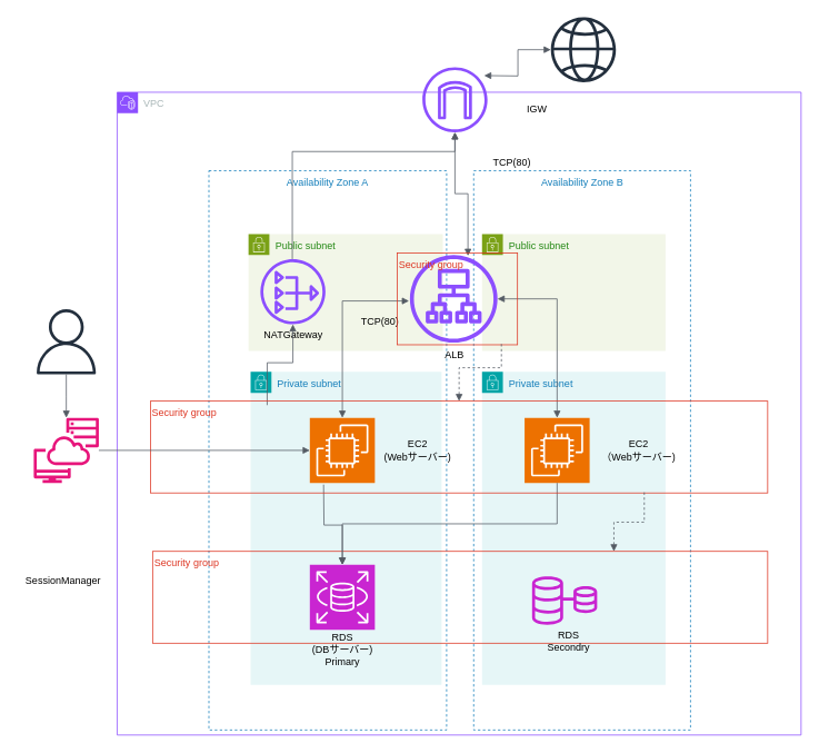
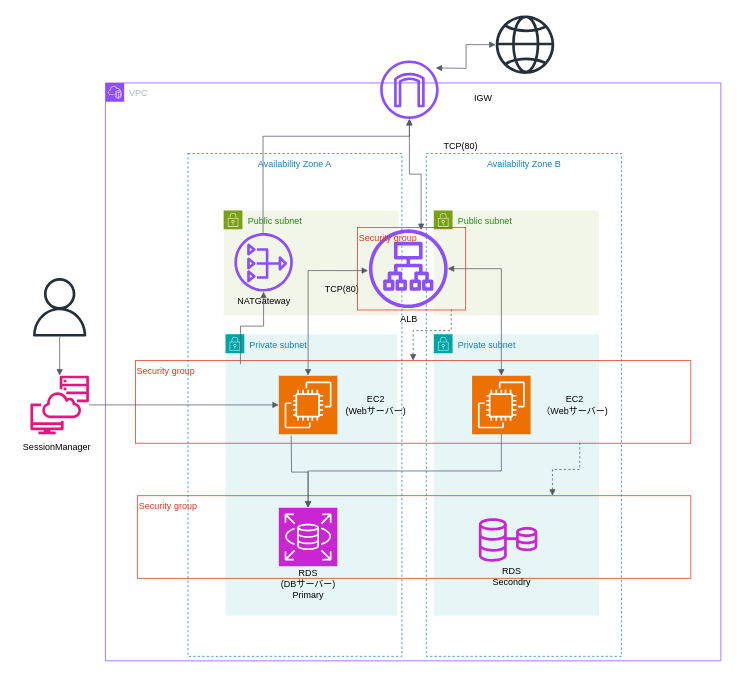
  <mxCell id="0" />
  <mxCell id="1" parent="0" />
  <mxCell id="2" value="VPC" style="points=[[0,0],[0.25,0],[0.5,0],[0.75,0],[1,0],[1,0.25],[1,0.5],[1,0.75],[1,1],[0.75,1],[0.5,1],[0.25,1],[0,1],[0,0.75],[0,0.5],[0,0.25]];outlineConnect=0;gradientColor=none;html=1;whiteSpace=wrap;fontSize=12;fontStyle=0;container=1;pointerEvents=0;collapsible=0;recursiveResize=0;shape=mxgraph.aws4.group;grIcon=mxgraph.aws4.group_vpc2;strokeColor=#8C4FFF;fillColor=none;verticalAlign=top;align=left;spacingLeft=30;fontColor=#AAB7B8;dashed=0;" vertex="1" parent="1"><mxGeometry x="140" y="110" width="820" height="770" as="geometry" /></mxCell>
  <mxCell id="3" value="Availability Zone B" style="fillColor=none;strokeColor=#147EBA;dashed=1;verticalAlign=top;fontStyle=0;fontColor=#147EBA;whiteSpace=wrap;html=1;" vertex="1" parent="2"><mxGeometry x="427.5" y="94" width="260" height="670" as="geometry" /></mxCell>
  <mxCell id="4" value="Private subnet" style="points=[[0,0],[0.25,0],[0.5,0],[0.75,0],[1,0],[1,0.25],[1,0.5],[1,0.75],[1,1],[0.75,1],[0.5,1],[0.25,1],[0,1],[0,0.75],[0,0.5],[0,0.25]];outlineConnect=0;gradientColor=none;html=1;whiteSpace=wrap;fontSize=12;fontStyle=0;container=1;pointerEvents=0;collapsible=0;recursiveResize=0;shape=mxgraph.aws4.group;grIcon=mxgraph.aws4.group_security_group;grStroke=0;strokeColor=#00A4A6;fillColor=#E6F6F7;verticalAlign=top;align=left;spacingLeft=30;fontColor=#147EBA;dashed=0;" vertex="1" parent="2"><mxGeometry x="437.5" y="335" width="220" height="375" as="geometry" /></mxCell>
  <mxCell id="5" value="" style="sketch=0;points=[[0,0,0],[0.25,0,0],[0.5,0,0],[0.75,0,0],[1,0,0],[0,1,0],[0.25,1,0],[0.5,1,0],[0.75,1,0],[1,1,0],[0,0.25,0],[0,0.5,0],[0,0.75,0],[1,0.25,0],[1,0.5,0],[1,0.75,0]];outlineConnect=0;fontColor=#232F3E;fillColor=#ED7100;strokeColor=#ffffff;dashed=0;verticalLabelPosition=bottom;verticalAlign=top;align=center;html=1;fontSize=12;fontStyle=0;aspect=fixed;shape=mxgraph.aws4.resourceIcon;resIcon=mxgraph.aws4.ec2;" vertex="1" parent="4"><mxGeometry x="51" y="55" width="78" height="78" as="geometry" /></mxCell>
  <mxCell id="6" value="IGW" style="text;html=1;align=center;verticalAlign=middle;resizable=0;points=[];autosize=1;strokeColor=none;fillColor=none;" vertex="1" parent="2"><mxGeometry x="477.5" y="6" width="50" height="30" as="geometry" /></mxCell>
  <mxCell id="7" value="Public subnet" style="points=[[0,0],[0.25,0],[0.5,0],[0.75,0],[1,0],[1,0.25],[1,0.5],[1,0.75],[1,1],[0.75,1],[0.5,1],[0.25,1],[0,1],[0,0.75],[0,0.5],[0,0.25]];outlineConnect=0;gradientColor=none;html=1;whiteSpace=wrap;fontSize=12;fontStyle=0;container=1;pointerEvents=0;collapsible=0;recursiveResize=0;shape=mxgraph.aws4.group;grIcon=mxgraph.aws4.group_security_group;grStroke=0;strokeColor=#7AA116;fillColor=#F2F6E8;verticalAlign=top;align=left;spacingLeft=30;fontColor=#248814;dashed=0;" vertex="1" parent="2"><mxGeometry x="157.5" y="170" width="233" height="140" as="geometry" /></mxCell>
  <mxCell id="8" value="Availability Zone A" style="fillColor=none;strokeColor=#147EBA;dashed=1;verticalAlign=top;fontStyle=0;fontColor=#147EBA;whiteSpace=wrap;html=1;" vertex="1" parent="7"><mxGeometry x="-47.5" y="-76" width="285" height="670" as="geometry" /></mxCell>
  <mxCell id="9" value="NATGateway" style="text;html=1;align=center;verticalAlign=middle;resizable=0;points=[];autosize=1;strokeColor=none;fillColor=none;" vertex="1" parent="7"><mxGeometry x="8.24" y="105.85" width="90" height="30" as="geometry" /></mxCell>
  <mxCell id="10" value="" style="sketch=0;outlineConnect=0;fontColor=#232F3E;gradientColor=none;fillColor=#8C4FFF;strokeColor=none;dashed=0;verticalLabelPosition=bottom;verticalAlign=top;align=center;html=1;fontSize=12;fontStyle=0;aspect=fixed;pointerEvents=1;shape=mxgraph.aws4.nat_gateway;" vertex="1" parent="7"><mxGeometry x="14.24" y="30" width="78" height="78" as="geometry" /></mxCell>
  <mxCell id="11" value="TCP(80)" style="text;html=1;align=center;verticalAlign=middle;resizable=0;points=[];autosize=1;strokeColor=none;fillColor=none;" vertex="1" parent="7"><mxGeometry x="122.5" y="90" width="70" height="30" as="geometry" /></mxCell>
  <mxCell id="12" value="Private subnet" style="points=[[0,0],[0.25,0],[0.5,0],[0.75,0],[1,0],[1,0.25],[1,0.5],[1,0.75],[1,1],[0.75,1],[0.5,1],[0.25,1],[0,1],[0,0.75],[0,0.5],[0,0.25]];outlineConnect=0;gradientColor=none;html=1;whiteSpace=wrap;fontSize=12;fontStyle=0;container=1;pointerEvents=0;collapsible=0;recursiveResize=0;shape=mxgraph.aws4.group;grIcon=mxgraph.aws4.group_security_group;grStroke=0;strokeColor=#00A4A6;fillColor=#E6F6F7;verticalAlign=top;align=left;spacingLeft=30;fontColor=#147EBA;dashed=0;" vertex="1" parent="2"><mxGeometry x="160" y="335" width="229" height="375" as="geometry" /></mxCell>
  <mxCell id="13" value="Security group" style="fillColor=none;strokeColor=#DD3522;verticalAlign=top;fontStyle=0;fontColor=#DD3522;whiteSpace=wrap;html=1;align=left;" vertex="1" parent="12"><mxGeometry x="-117.5" y="215" width="737.5" height="110" as="geometry" /></mxCell>
  <mxCell id="14" value="" style="sketch=0;points=[[0,0,0],[0.25,0,0],[0.5,0,0],[0.75,0,0],[1,0,0],[0,1,0],[0.25,1,0],[0.5,1,0],[0.75,1,0],[1,1,0],[0,0.25,0],[0,0.5,0],[0,0.75,0],[1,0.25,0],[1,0.5,0],[1,0.75,0]];outlineConnect=0;fontColor=#232F3E;fillColor=#ED7100;strokeColor=#ffffff;dashed=0;verticalLabelPosition=bottom;verticalAlign=top;align=center;html=1;fontSize=12;fontStyle=0;aspect=fixed;shape=mxgraph.aws4.resourceIcon;resIcon=mxgraph.aws4.ec2;" vertex="1" parent="12"><mxGeometry x="71" y="55" width="78" height="78" as="geometry" /></mxCell>
  <mxCell id="15" value="" style="sketch=0;points=[[0,0,0],[0.25,0,0],[0.5,0,0],[0.75,0,0],[1,0,0],[0,1,0],[0.25,1,0],[0.5,1,0],[0.75,1,0],[1,1,0],[0,0.25,0],[0,0.5,0],[0,0.75,0],[1,0.25,0],[1,0.5,0],[1,0.75,0]];outlineConnect=0;fontColor=#232F3E;fillColor=#C925D1;strokeColor=#ffffff;dashed=0;verticalLabelPosition=bottom;verticalAlign=top;align=center;html=1;fontSize=12;fontStyle=0;aspect=fixed;shape=mxgraph.aws4.resourceIcon;resIcon=mxgraph.aws4.rds;" vertex="1" parent="12"><mxGeometry x="71" y="231" width="78" height="78" as="geometry" /></mxCell>
  <mxCell id="16" value="RDS&lt;div&gt;(DBサーバー)&lt;/div&gt;&lt;div&gt;Primary&lt;/div&gt;" style="text;html=1;align=center;verticalAlign=middle;resizable=0;points=[];autosize=1;strokeColor=none;fillColor=none;" vertex="1" parent="12"><mxGeometry x="60" y="303" width="100" height="60" as="geometry" /></mxCell>
  <mxCell id="17" value="Public subnet" style="points=[[0,0],[0.25,0],[0.5,0],[0.75,0],[1,0],[1,0.25],[1,0.5],[1,0.75],[1,1],[0.75,1],[0.5,1],[0.25,1],[0,1],[0,0.75],[0,0.5],[0,0.25]];outlineConnect=0;gradientColor=none;html=1;whiteSpace=wrap;fontSize=12;fontStyle=0;container=1;pointerEvents=0;collapsible=0;recursiveResize=0;shape=mxgraph.aws4.group;grIcon=mxgraph.aws4.group_security_group;grStroke=0;strokeColor=#7AA116;fillColor=#F2F6E8;verticalAlign=top;align=left;spacingLeft=30;fontColor=#248814;dashed=0;" vertex="1" parent="2"><mxGeometry x="437.5" y="170" width="220" height="140" as="geometry" /></mxCell>
  <mxCell id="18" value="" style="sketch=0;outlineConnect=0;fontColor=#232F3E;gradientColor=none;fillColor=#8C4FFF;strokeColor=none;dashed=0;verticalLabelPosition=bottom;verticalAlign=top;align=center;html=1;fontSize=12;fontStyle=0;aspect=fixed;pointerEvents=1;shape=mxgraph.aws4.application_load_balancer;" vertex="1" parent="2"><mxGeometry x="351" y="195" width="105" height="105" as="geometry" /></mxCell>
  <mxCell id="19" value="" style="edgeStyle=orthogonalEdgeStyle;html=1;endArrow=none;elbow=vertical;startArrow=block;startFill=1;strokeColor=#545B64;rounded=0;entryX=0.5;entryY=1;entryDx=0;entryDy=0;entryPerimeter=0;exitX=0.5;exitY=0;exitDx=0;exitDy=0;exitPerimeter=0;" edge="1" parent="2" source="15" target="5"><mxGeometry width="100" relative="1" as="geometry"><mxPoint x="247.5" y="500" as="sourcePoint" /><mxPoint x="687.5" y="420" as="targetPoint" /></mxGeometry></mxCell>
  <mxCell id="20" value="ALB" style="text;html=1;align=center;verticalAlign=middle;resizable=0;points=[];autosize=1;strokeColor=none;fillColor=none;" vertex="1" parent="2"><mxGeometry x="379" y="300" width="50" height="30" as="geometry" /></mxCell>
  <mxCell id="21" value="EC2&lt;div&gt;（Webサーバー)&lt;/div&gt;" style="text;html=1;align=center;verticalAlign=middle;resizable=0;points=[];autosize=1;strokeColor=none;fillColor=none;" vertex="1" parent="2"><mxGeometry x="570" y="409" width="110" height="40" as="geometry" /></mxCell>
  <mxCell id="22" value="" style="edgeStyle=orthogonalEdgeStyle;html=1;endArrow=none;elbow=vertical;startArrow=block;startFill=1;strokeColor=#545B64;rounded=0;exitX=0.5;exitY=0;exitDx=0;exitDy=0;exitPerimeter=0;" edge="1" parent="2" source="15"><mxGeometry width="100" relative="1" as="geometry"><mxPoint x="587.5" y="420" as="sourcePoint" /><mxPoint x="247.5" y="470" as="targetPoint" /></mxGeometry></mxCell>
  <mxCell id="23" value="" style="edgeStyle=orthogonalEdgeStyle;html=1;endArrow=block;elbow=vertical;startArrow=none;endFill=1;strokeColor=#545B64;rounded=0;exitX=0.189;exitY=0.044;exitDx=0;exitDy=0;exitPerimeter=0;" edge="1" parent="2" source="31" target="10"><mxGeometry width="100" relative="1" as="geometry"><mxPoint x="220" y="330" as="sourcePoint" /><mxPoint x="390" y="360" as="targetPoint" /></mxGeometry></mxCell>
  <mxCell id="24" value="" style="edgeStyle=orthogonalEdgeStyle;html=1;endArrow=block;elbow=vertical;startArrow=block;startFill=1;endFill=1;strokeColor=#545B64;rounded=0;entryX=-0.01;entryY=0.524;entryDx=0;entryDy=0;entryPerimeter=0;exitX=0.5;exitY=0;exitDx=0;exitDy=0;exitPerimeter=0;" edge="1" parent="2" source="14" target="18"><mxGeometry width="100" relative="1" as="geometry"><mxPoint x="290" y="330" as="sourcePoint" /><mxPoint x="390" y="330" as="targetPoint" /></mxGeometry></mxCell>
  <mxCell id="25" value="" style="edgeStyle=orthogonalEdgeStyle;html=1;endArrow=block;elbow=vertical;startArrow=block;startFill=1;endFill=1;strokeColor=#545B64;rounded=0;entryX=0.5;entryY=0;entryDx=0;entryDy=0;entryPerimeter=0;" edge="1" parent="2" source="18" target="5"><mxGeometry width="100" relative="1" as="geometry"><mxPoint x="290" y="330" as="sourcePoint" /><mxPoint x="390" y="330" as="targetPoint" /></mxGeometry></mxCell>
  <mxCell id="26" value="TCP(80)" style="text;html=1;align=center;verticalAlign=middle;resizable=0;points=[];autosize=1;strokeColor=none;fillColor=none;" vertex="1" parent="2"><mxGeometry x="437.5" y="70" width="70" height="30" as="geometry" /></mxCell>
  <mxCell id="27" value="" style="sketch=0;outlineConnect=0;fontColor=#232F3E;gradientColor=none;fillColor=#8C4FFF;strokeColor=none;dashed=0;verticalLabelPosition=bottom;verticalAlign=top;align=center;html=1;fontSize=12;fontStyle=0;aspect=fixed;pointerEvents=1;shape=mxgraph.aws4.internet_gateway;" vertex="1" parent="2"><mxGeometry x="366" y="-30" width="78" height="78" as="geometry" /></mxCell>
  <mxCell id="28" value="" style="edgeStyle=orthogonalEdgeStyle;html=1;endArrow=block;elbow=vertical;startArrow=none;endFill=1;strokeColor=#545B64;rounded=0;exitX=0.351;exitY=0.158;exitDx=0;exitDy=0;exitPerimeter=0;" edge="1" parent="2" source="8" target="27"><mxGeometry width="100" relative="1" as="geometry"><mxPoint x="290" y="270" as="sourcePoint" /><mxPoint x="210" y="80" as="targetPoint" /><Array as="points" /></mxGeometry></mxCell>
  <mxCell id="29" value="" style="edgeStyle=orthogonalEdgeStyle;html=1;endArrow=block;elbow=vertical;startArrow=block;startFill=1;endFill=1;strokeColor=#545B64;rounded=0;entryX=0.663;entryY=0.01;entryDx=0;entryDy=0;entryPerimeter=0;" edge="1" parent="2" source="27" target="18"><mxGeometry width="100" relative="1" as="geometry"><mxPoint x="400" y="70" as="sourcePoint" /><mxPoint x="460" y="170" as="targetPoint" /></mxGeometry></mxCell>
  <mxCell id="30" value="EC2&lt;div&gt;(Webサーバー)&lt;/div&gt;" style="text;html=1;align=center;verticalAlign=middle;resizable=0;points=[];autosize=1;strokeColor=none;fillColor=none;" vertex="1" parent="2"><mxGeometry x="310" y="409" width="100" height="40" as="geometry" /></mxCell>
  <mxCell id="31" value="Security group" style="fillColor=none;strokeColor=#DD3522;verticalAlign=top;fontStyle=0;fontColor=#DD3522;whiteSpace=wrap;html=1;align=left;" vertex="1" parent="2"><mxGeometry x="40" y="370" width="740" height="110" as="geometry" /></mxCell>
  <mxCell id="32" value="Security group" style="fillColor=none;strokeColor=#DD3522;verticalAlign=top;fontStyle=0;fontColor=#DD3522;whiteSpace=wrap;html=1;align=left;" vertex="1" parent="2"><mxGeometry x="336" y="192.5" width="144" height="110" as="geometry" /></mxCell>
  <mxCell id="33" value="" style="edgeStyle=orthogonalEdgeStyle;html=1;endArrow=none;elbow=vertical;startArrow=block;startFill=1;strokeColor=#545B64;rounded=0;entryX=0.866;entryY=0.989;entryDx=0;entryDy=0;entryPerimeter=0;shape=filledEdge;dashed=1;" edge="1" parent="2" source="31" target="32"><mxGeometry width="100" relative="1" as="geometry"><mxPoint x="350" y="360" as="sourcePoint" /><mxPoint x="450" y="360" as="targetPoint" /><Array as="points"><mxPoint x="410" y="330" /><mxPoint x="461" y="330" /></Array></mxGeometry></mxCell>
  <mxCell id="34" value="" style="edgeStyle=orthogonalEdgeStyle;html=1;endArrow=none;elbow=vertical;startArrow=block;startFill=1;strokeColor=#545B64;rounded=0;exitX=0.75;exitY=0;exitDx=0;exitDy=0;entryX=0.8;entryY=0.976;entryDx=0;entryDy=0;entryPerimeter=0;dashed=1;" edge="1" parent="2" source="13" target="31"><mxGeometry width="100" relative="1" as="geometry"><mxPoint x="350" y="460" as="sourcePoint" /><mxPoint x="450" y="460" as="targetPoint" /></mxGeometry></mxCell>
  <mxCell id="35" value="" style="sketch=0;outlineConnect=0;fontColor=#232F3E;gradientColor=none;fillColor=#C925D1;strokeColor=none;dashed=0;verticalLabelPosition=bottom;verticalAlign=top;align=center;html=1;fontSize=12;fontStyle=0;aspect=fixed;pointerEvents=1;shape=mxgraph.aws4.rds_multi_az;" vertex="1" parent="2"><mxGeometry x="497.5" y="580" width="78" height="58" as="geometry" /></mxCell>
  <mxCell id="36" value="RDS&lt;div&gt;Secondry&lt;/div&gt;" style="text;html=1;align=center;verticalAlign=middle;resizable=0;points=[];autosize=1;strokeColor=none;fillColor=none;" vertex="1" parent="2"><mxGeometry x="505.5" y="638" width="70" height="40" as="geometry" /></mxCell>
  <mxCell id="37" value="" style="sketch=0;outlineConnect=0;fontColor=#232F3E;gradientColor=none;fillColor=#E7157B;strokeColor=none;dashed=0;verticalLabelPosition=bottom;verticalAlign=top;align=center;html=1;fontSize=12;fontStyle=0;aspect=fixed;pointerEvents=1;shape=mxgraph.aws4.systems_manager_session_manager;" vertex="1" parent="1"><mxGeometry x="40" y="500" width="78" height="78" as="geometry" /></mxCell>
  <mxCell id="38" value="" style="sketch=0;outlineConnect=0;fontColor=#232F3E;gradientColor=none;fillColor=#232F3D;strokeColor=none;dashed=0;verticalLabelPosition=bottom;verticalAlign=top;align=center;html=1;fontSize=12;fontStyle=0;aspect=fixed;pointerEvents=1;shape=mxgraph.aws4.user;" vertex="1" parent="1"><mxGeometry x="40" y="370" width="78" height="78" as="geometry" /></mxCell>
  <mxCell id="39" value="" style="edgeStyle=orthogonalEdgeStyle;html=1;endArrow=none;elbow=vertical;startArrow=block;startFill=1;strokeColor=#545B64;rounded=0;" edge="1" parent="1" source="37" target="38"><mxGeometry width="100" relative="1" as="geometry"><mxPoint x="320" y="590" as="sourcePoint" /><mxPoint x="420" y="590" as="targetPoint" /></mxGeometry></mxCell>
  <mxCell id="40" value="" style="edgeStyle=orthogonalEdgeStyle;html=1;endArrow=none;elbow=vertical;startArrow=block;startFill=1;strokeColor=#545B64;rounded=0;" edge="1" parent="1" source="14" target="37"><mxGeometry width="100" relative="1" as="geometry"><mxPoint x="320" y="530" as="sourcePoint" /><mxPoint x="420" y="530" as="targetPoint" /></mxGeometry></mxCell>
- <mxCell id="41" value="SessionManager" style="text;html=1;align=center;verticalAlign=middle;resizable=0;points=[];autosize=1;strokeColor=none;fillColor=none;" vertex="1" parent="1"><mxGeometry x="20" y="680" width="110" height="30" as="geometry" /></mxCell>
+ <mxCell id="41" value="SessionManager" style="text;html=1;align=center;verticalAlign=middle;resizable=0;points=[];autosize=1;strokeColor=none;fillColor=none;" vertex="1" parent="1"><mxGeometry x="20" y="580" width="110" height="30" as="geometry" /></mxCell>
  <mxCell id="42" value="" style="sketch=0;outlineConnect=0;fontColor=#232F3E;gradientColor=none;fillColor=#232F3D;strokeColor=none;dashed=0;verticalLabelPosition=bottom;verticalAlign=top;align=center;html=1;fontSize=12;fontStyle=0;aspect=fixed;pointerEvents=1;shape=mxgraph.aws4.globe;" vertex="1" parent="1"><mxGeometry x="660" y="20" width="78" height="78" as="geometry" /></mxCell>
  <mxCell id="43" value="" style="edgeStyle=orthogonalEdgeStyle;html=1;endArrow=block;elbow=vertical;startArrow=block;startFill=1;endFill=1;strokeColor=#545B64;rounded=0;" edge="1" parent="1" source="42"><mxGeometry width="100" relative="1" as="geometry"><mxPoint x="480" y="90" as="sourcePoint" /><mxPoint x="580" y="90" as="targetPoint" /></mxGeometry></mxCell>
